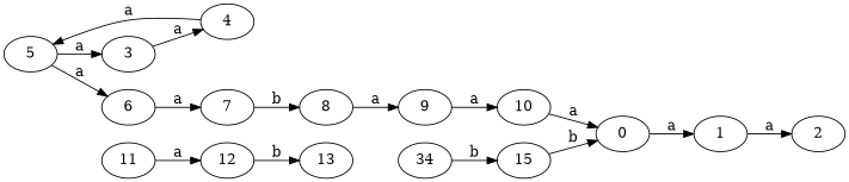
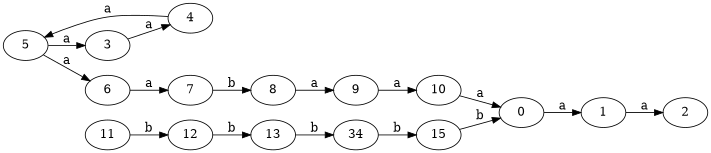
  digraph {
    rankdir=LR
    1
    2
    3
    4
    5
    6
    7
    8
    9
    10
    0
    11
    12
    13
    n15 [label=34]
    15
    1 -> 2 [label=a]
    3 -> 4 [label=a]
    4 -> 5 [label=a]
    5 -> 3 [label=a]
    5 -> 6 [label=a]
    6 -> 7 [label=a]
    7 -> 8 [label=b]
    8 -> 9 [label=a]
    9 -> 10 [label=a]
    10 -> 0 [label=a]
    0 -> 1 [label=a]
-   11 -> 12 [label=a]
+   11 -> 12 [label=b]
    12 -> 13 [label=b]
+   13 -> n15 [label=b]
    n15 -> 15 [label=b]
    15 -> 0 [label=b]
  }
